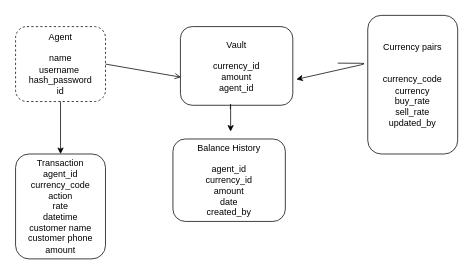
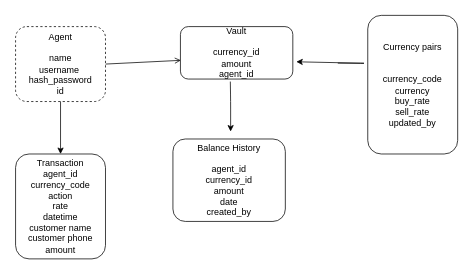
  <mxCell id="0" />
  <mxCell id="1" parent="0" />
  <mxCell id="2" value="Agent&lt;br&gt;&lt;br&gt;name&lt;br&gt;username&amp;nbsp;&lt;br&gt;hash_password&lt;br&gt;id" style="rounded=1;whiteSpace=wrap;html=1;dashed=1;" parent="1" vertex="1"><mxGeometry x="20" y="35" width="120" height="100" as="geometry" /></mxCell>
  <mxCell id="3" value="Currency pairs&lt;br&gt;&lt;br&gt;&lt;br&gt;currency_code&lt;br&gt;currency&lt;br&gt;buy_rate&lt;br&gt;sell_rate&lt;br&gt;updated_by" style="rounded=1;whiteSpace=wrap;html=1;" parent="1" vertex="1"><mxGeometry x="490" y="20" width="120" height="185" as="geometry" /></mxCell>
  <mxCell id="4" value="Transaction&lt;br&gt;agent_id&lt;br&gt;currency_code&lt;br&gt;action&lt;br&gt;rate&lt;br&gt;datetime&lt;br&gt;customer name&lt;br&gt;customer phone&lt;br&gt;amount" style="rounded=1;whiteSpace=wrap;html=1;" parent="1" vertex="1"><mxGeometry x="20" y="205" width="120" height="140" as="geometry" /></mxCell>
- <mxCell id="5" value="Vault&lt;br&gt;&lt;br&gt;currency_id&lt;br&gt;amount&lt;br&gt;agent_id" style="rounded=1;whiteSpace=wrap;html=1;" parent="1" vertex="1"><mxGeometry x="240" y="35" width="150" height="105" as="geometry" /></mxCell>
+ <mxCell id="5" value="Vault&lt;br&gt;&lt;br&gt;currency_id&lt;br&gt;amount&lt;br&gt;agent_id" style="rounded=1;whiteSpace=wrap;html=1;" parent="1" vertex="1"><mxGeometry x="240" y="35" width="150" height="70" as="geometry" /></mxCell>
  <mxCell id="6" value="Balance History&lt;br&gt;&lt;br&gt;agent_id&lt;br&gt;currency_id&lt;br&gt;amount&lt;br&gt;date&lt;br&gt;created_by" style="rounded=1;whiteSpace=wrap;html=1;" parent="1" vertex="1"><mxGeometry x="230" y="185" width="150" height="110" as="geometry" /></mxCell>
  <mxCell id="7" value="" style="endArrow=open;html=1;exitX=1;exitY=0.5;exitDx=0;exitDy=0;entryX=0.004;entryY=0.643;entryDx=0;entryDy=0;entryPerimeter=0;" parent="1" source="2" target="5" edge="1"><mxGeometry width="50" height="50" relative="1" as="geometry"><mxPoint x="300" y="185" as="sourcePoint" /><mxPoint x="350" y="135" as="targetPoint" /></mxGeometry></mxCell>
  <mxCell id="8" value="" style="endArrow=classic;html=1;exitX=0.444;exitY=1.048;exitDx=0;exitDy=0;exitPerimeter=0;" parent="1" source="5" edge="1"><mxGeometry width="50" height="50" relative="1" as="geometry"><mxPoint x="300" y="185" as="sourcePoint" /><mxPoint x="307" y="175" as="targetPoint" /><Array as="points"><mxPoint x="307" y="135" /></Array></mxGeometry></mxCell>
  <mxCell id="9" value="" style="endArrow=classic;html=1;" parent="1" source="2" edge="1"><mxGeometry width="50" height="50" relative="1" as="geometry"><mxPoint x="90" y="345" as="sourcePoint" /><mxPoint x="80" y="205" as="targetPoint" /></mxGeometry></mxCell>
  <mxCell id="10" value="" style="endArrow=classic;html=1;exitX=1;exitY=0.5;exitDx=0;exitDy=0;entryX=1.031;entryY=0.671;entryDx=0;entryDy=0;entryPerimeter=0;" parent="1" target="5" edge="1"><mxGeometry width="50" height="50" relative="1" as="geometry"><mxPoint x="450" y="83.75" as="sourcePoint" /><mxPoint x="550" y="86.25" as="targetPoint" /><Array as="points"><mxPoint x="490" y="84" /></Array></mxGeometry></mxCell>
